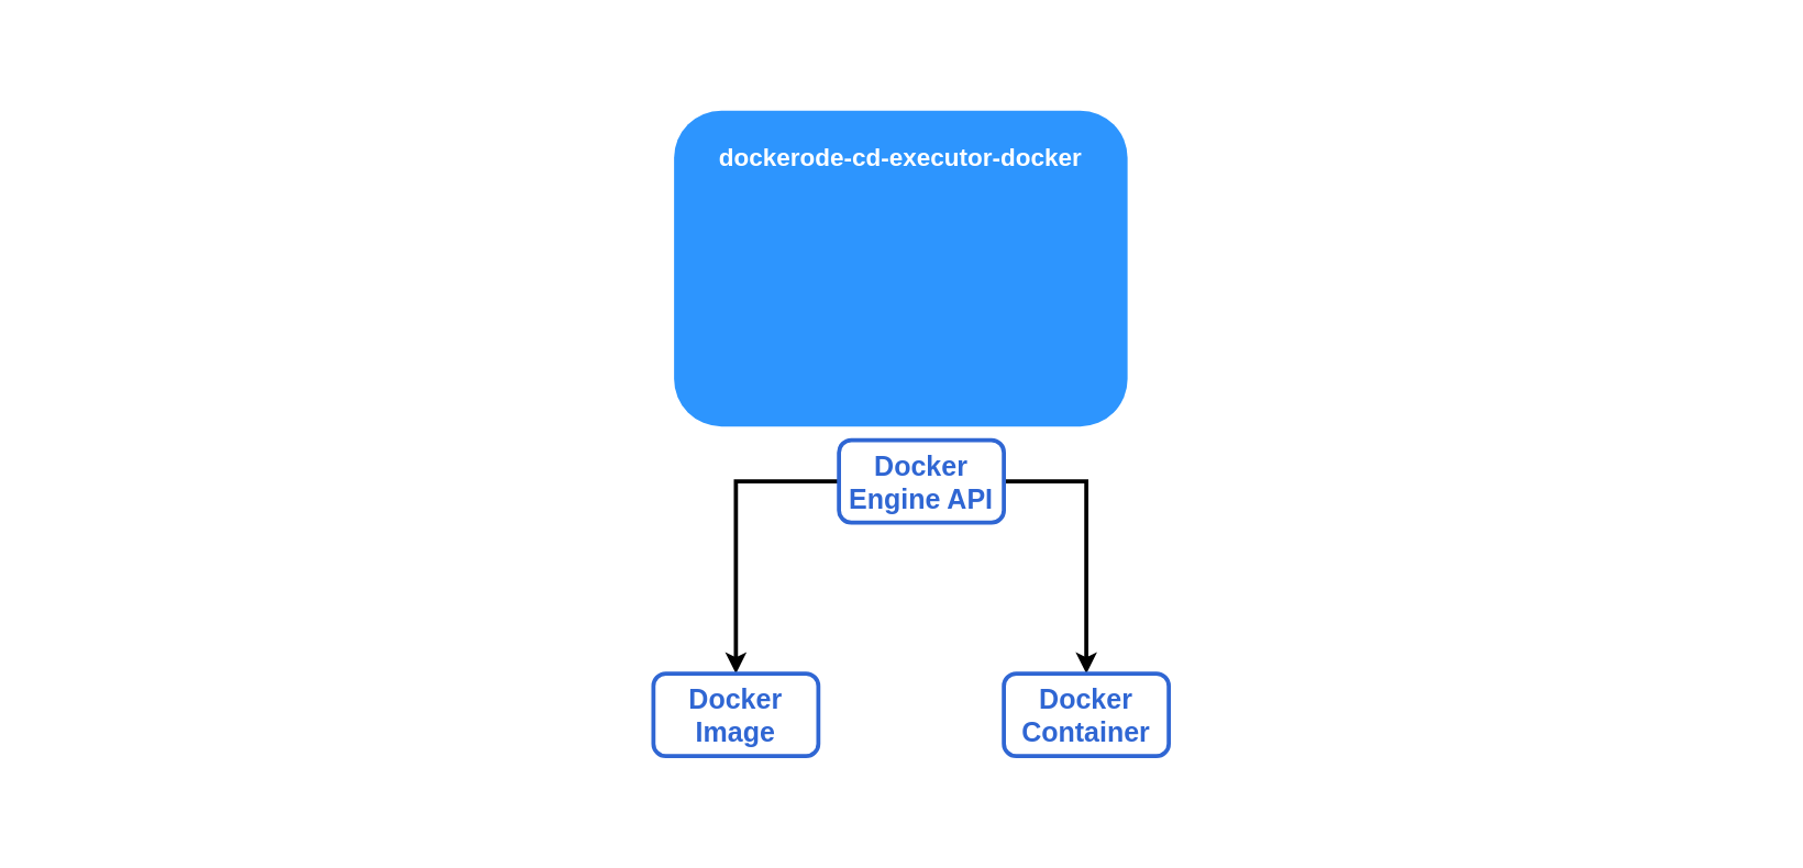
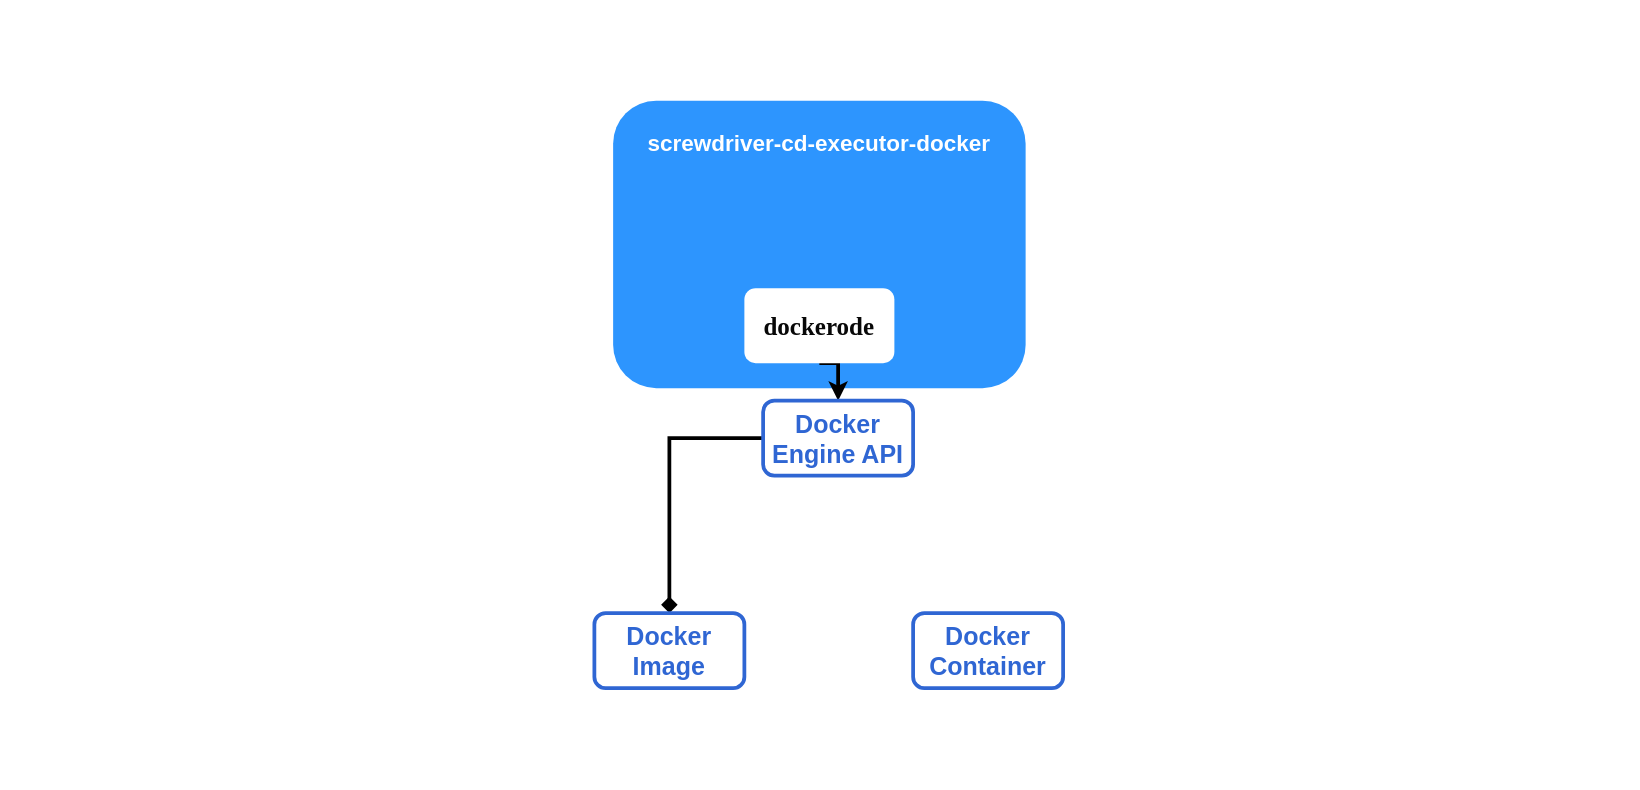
  <mxCell id="0" />
  <mxCell id="1" parent="0" />
  <mxCell id="2" value="" style="rounded=1;whiteSpace=wrap;html=1;fillColor=none;strokeColor=#FFFFFF;" vertex="1" parent="1"><mxGeometry x="20" y="20" width="1270" height="590" as="geometry" /></mxCell>
  <mxCell id="3" value="" style="rounded=1;whiteSpace=wrap;html=1;strokeColor=none;fillColor=#2D95FE;" parent="1" vertex="1"><mxGeometry x="490" y="80" width="330" height="230" as="geometry" /></mxCell>
- <mxCell id="6" value="&lt;font size=&quot;1&quot; color=&quot;#ffffff&quot;&gt;&lt;b style=&quot;font-size: 18px;&quot;&gt;dockerode-cd-executor-docker&lt;/b&gt;&lt;/font&gt;" style="text;html=1;strokeColor=none;fillColor=none;align=center;verticalAlign=middle;whiteSpace=wrap;rounded=0;" parent="1" vertex="1"><mxGeometry x="490" y="100" width="330" height="30" as="geometry" /></mxCell>
- <mxCell id="7" style="edgeStyle=orthogonalEdgeStyle;rounded=0;orthogonalLoop=1;jettySize=auto;html=1;exitX=0;exitY=0.5;exitDx=0;exitDy=0;strokeWidth=3;" parent="1" source="9" target="10" edge="1"><mxGeometry relative="1" as="geometry" /></mxCell>
- <mxCell id="8" style="edgeStyle=orthogonalEdgeStyle;rounded=0;orthogonalLoop=1;jettySize=auto;html=1;exitX=1;exitY=0.5;exitDx=0;exitDy=0;strokeWidth=3;" parent="1" source="9" target="11" edge="1"><mxGeometry relative="1" as="geometry" /></mxCell>
+ <mxCell id="4" style="edgeStyle=orthogonalEdgeStyle;rounded=0;orthogonalLoop=1;jettySize=auto;html=1;exitX=0.5;exitY=1;exitDx=0;exitDy=0;entryX=0.5;entryY=0;entryDx=0;entryDy=0;strokeWidth=3;" parent="1" source="5" target="9" edge="1"><mxGeometry relative="1" as="geometry" /></mxCell>
+ <mxCell id="5" value="&lt;div style=&quot;background-color: rgb(255, 255, 255); color: rgb(8, 8, 8);&quot;&gt;&lt;font size=&quot;1&quot; style=&quot;&quot; face=&quot;Ubuntu&quot;&gt;&lt;b style=&quot;font-size: 20px;&quot;&gt;dockerode&lt;/b&gt;&lt;/font&gt;&lt;/div&gt;" style="rounded=1;whiteSpace=wrap;html=1;strokeColor=none;" parent="1" vertex="1"><mxGeometry x="595" y="230" width="120" height="60" as="geometry" /></mxCell>
+ <mxCell id="6" value="&lt;font size=&quot;1&quot; color=&quot;#ffffff&quot;&gt;&lt;b style=&quot;font-size: 18px;&quot;&gt;screwdriver-cd-executor-docker&lt;/b&gt;&lt;/font&gt;" style="text;html=1;strokeColor=none;fillColor=none;align=center;verticalAlign=middle;whiteSpace=wrap;rounded=0;" parent="1" vertex="1"><mxGeometry x="490" y="100" width="330" height="30" as="geometry" /></mxCell>
+ <mxCell id="7" style="edgeStyle=orthogonalEdgeStyle;rounded=0;orthogonalLoop=1;jettySize=auto;html=1;exitX=0;exitY=0.5;exitDx=0;exitDy=0;strokeWidth=3;endArrow=diamond;" parent="1" source="9" target="10" edge="1"><mxGeometry relative="1" as="geometry" /></mxCell>
  <mxCell id="9" value="&lt;font size=&quot;1&quot; color=&quot;#2f66d3&quot;&gt;&lt;b style=&quot;font-size: 20px;&quot;&gt;Docker Engine API&lt;/b&gt;&lt;/font&gt;" style="rounded=1;whiteSpace=wrap;html=1;fillColor=none;strokeColor=#2F66D3;strokeWidth=3;" parent="1" vertex="1"><mxGeometry x="610" y="320" width="120" height="60" as="geometry" /></mxCell>
  <mxCell id="10" value="&lt;font size=&quot;1&quot; color=&quot;#2f66d3&quot;&gt;&lt;b style=&quot;font-size: 20px;&quot;&gt;Docker&lt;br&gt;Image&lt;br&gt;&lt;/b&gt;&lt;/font&gt;" style="rounded=1;whiteSpace=wrap;html=1;fillColor=none;strokeColor=#2F66D3;strokeWidth=3;" parent="1" vertex="1"><mxGeometry x="475" y="490" width="120" height="60" as="geometry" /></mxCell>
  <mxCell id="11" value="&lt;font size=&quot;1&quot; color=&quot;#2f66d3&quot;&gt;&lt;b style=&quot;font-size: 20px;&quot;&gt;Docker&lt;br&gt;Container&lt;br&gt;&lt;/b&gt;&lt;/font&gt;" style="rounded=1;whiteSpace=wrap;html=1;fillColor=none;strokeColor=#2F66D3;strokeWidth=3;" parent="1" vertex="1"><mxGeometry x="730" y="490" width="120" height="60" as="geometry" /></mxCell>
